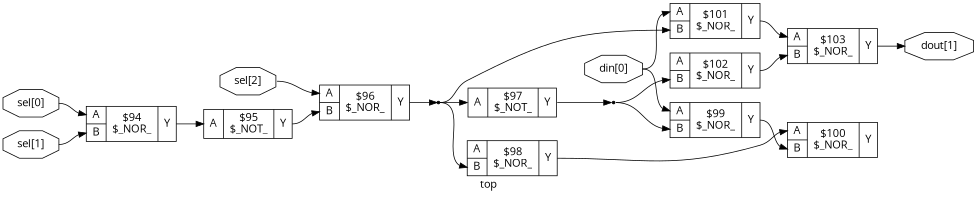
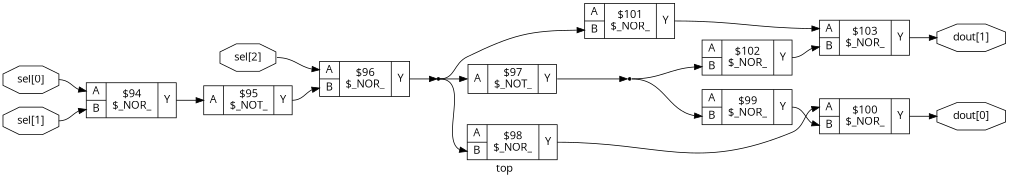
  digraph {
    fontname="Open Sans"
    label=top
    rankdir=LR
    remincross=true
    node [fontname="Open Sans" shape=record]
    edge [color=black fontcolor=black fontname="Open Sans" headport="p16:w" tailport=e]
-   n9 [color=black fontcolor=black label="din[0]" shape=octagon]
    c20 [label="{{<p16> A|<p17> B}|$101\n$_NOR_|{<p18> Y}}"]
    c28 [label="{{<p16> A|<p17> B}|$99\n$_NOR_|{<p18> Y}}"]
    c22 [label="{{<p16> A|<p17> B}|$103\n$_NOR_|{<p18> Y}}"]
    c19 [label="{{<p16> A|<p17> B}|$100\n$_NOR_|{<p18> Y}}"]
    c21 [label="{{<p16> A|<p17> B}|$102\n$_NOR_|{<p18> Y}}"]
    c27 [label="{{<p16> A|<p17> B}|$98\n$_NOR_|{<p18> Y}}"]
+   n11 [color=black fontcolor=black label="dout[0]" shape=octagon]
    n12 [color=black fontcolor=black label="dout[1]" shape=octagon]
    n13 [color=black fontcolor=black label="sel[0]" shape=octagon]
    c23 [label="{{<p16> A|<p17> B}|$94\n$_NOR_|{<p18> Y}}"]
    c24 [label="{{<p16> A}|$95\n$_NOT_|{<p18> Y}}"]
    n14 [color=black fontcolor=black label="sel[1]" shape=octagon]
    n15 [color=black fontcolor=black label="sel[2]" shape=octagon]
    c25 [label="{{<p16> A|<p17> B}|$96\n$_NOR_|{<p18> Y}}"]
    n1 [shape=point]
    c26 [label="{{<p16> A}|$97\n$_NOT_|{<p18> Y}}"]
    n2 [shape=point]
-   n9 -> c20
-   n9 -> c28
    c20 -> c22 [tailport="p18:e"]
    c28 -> c19 [headport="p17:w" tailport="p18:e"]
    c22 -> n12 [headport=w tailport="p18:e"]
+   c19 -> n11 [headport=w tailport="p18:e"]
    c21 -> c22 [headport="p17:w" tailport="p18:e"]
    c27 -> c19 [tailport="p18:e"]
    n13 -> c23
    c23 -> c24 [tailport="p18:e"]
    c24 -> c25 [headport="p17:w" tailport="p18:e"]
    n14 -> c23 [headport="p17:w"]
    n15 -> c25
    c25 -> n1 [headport=w tailport="p18:e"]
    n1 -> c20 [headport="p17:w"]
    n1 -> c27 [headport="p17:w"]
    n1 -> c26
    c26 -> n2 [headport=w tailport="p18:e"]
    n2 -> c28 [headport="p17:w"]
    n2 -> c21 [headport="p17:w"]
  }
